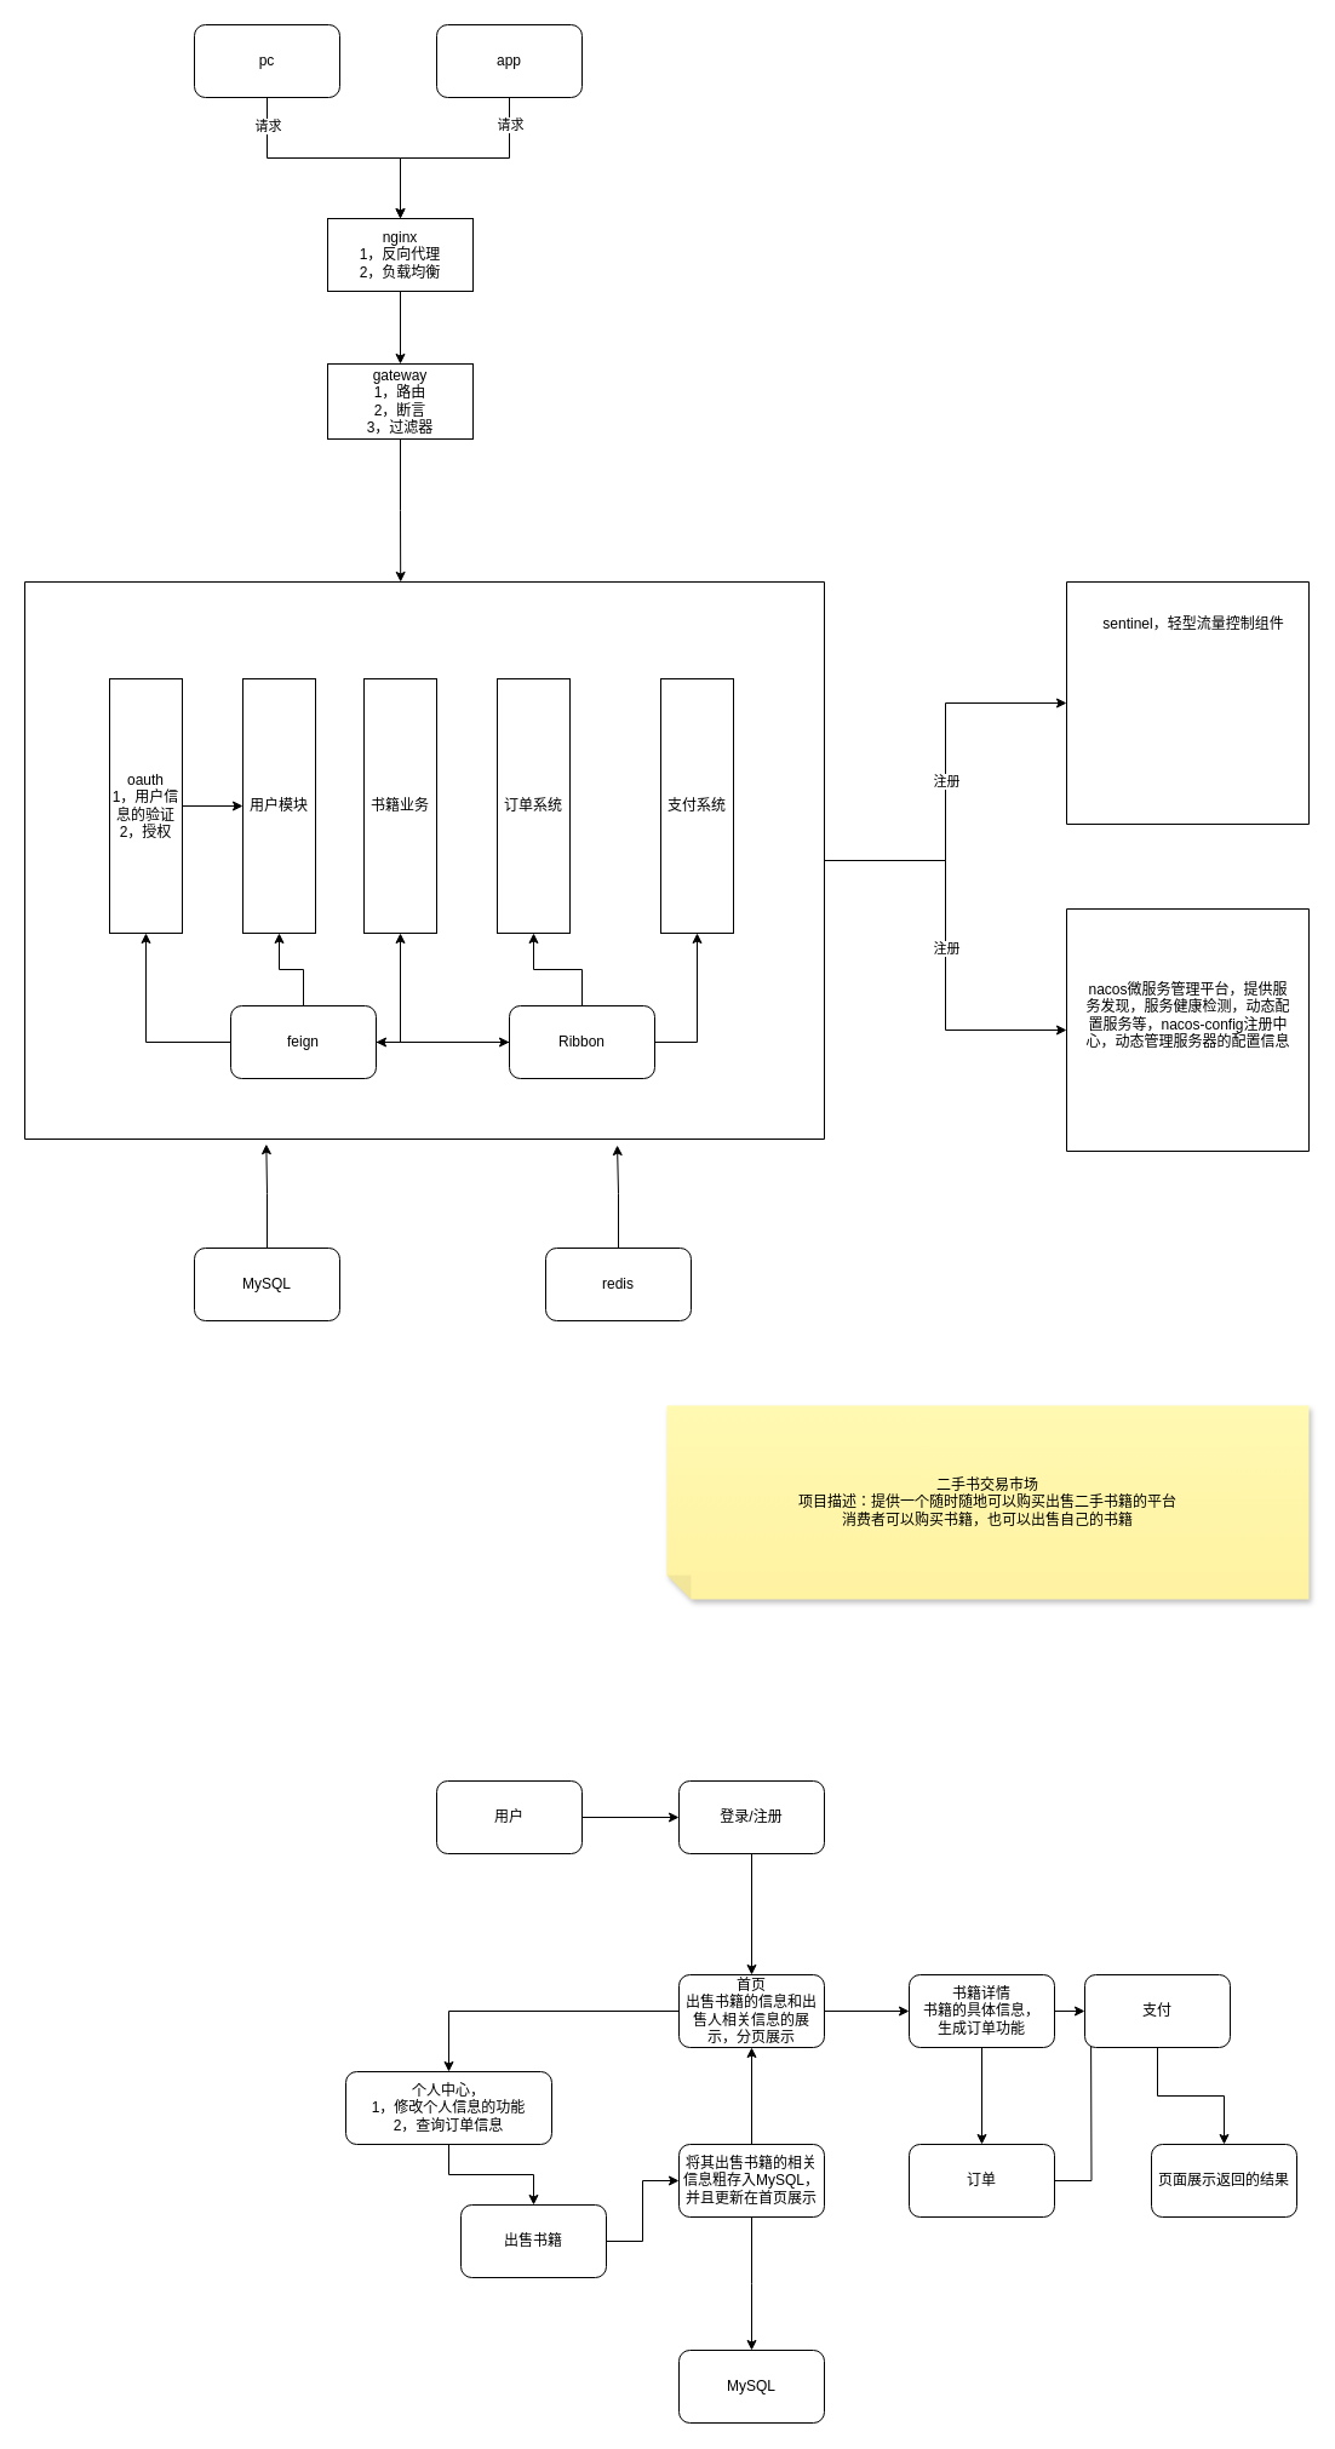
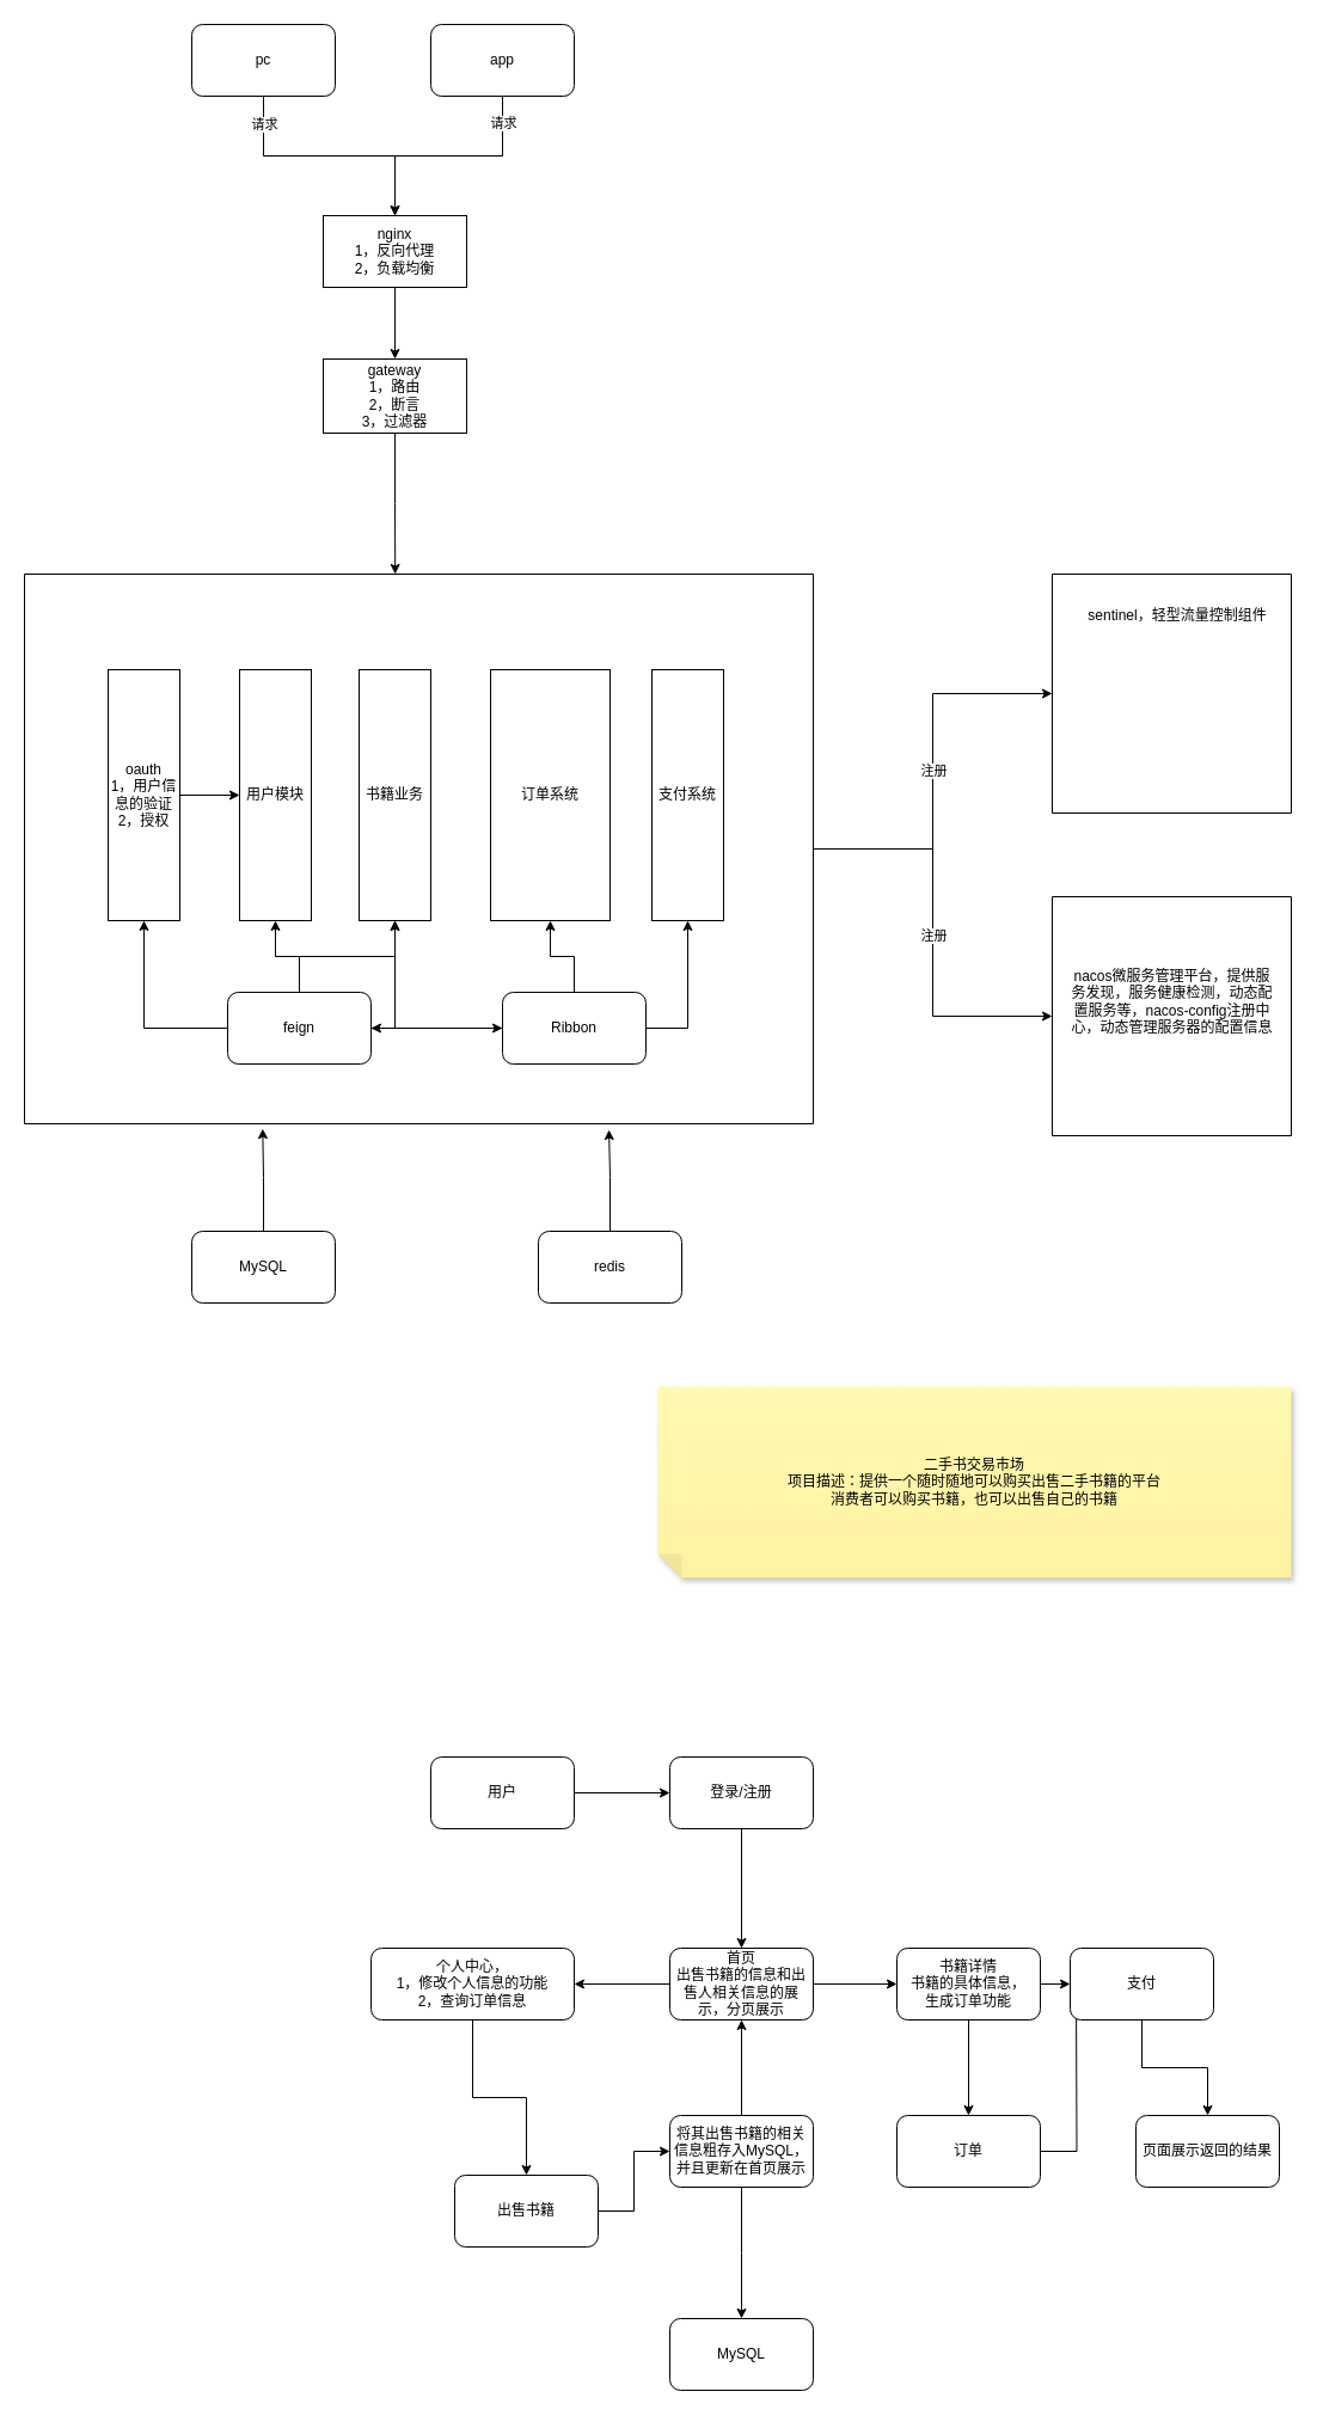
  <mxCell id="0" />
  <mxCell id="1" parent="0" />
  <mxCell id="2" style="edgeStyle=orthogonalEdgeStyle;rounded=0;orthogonalLoop=1;jettySize=auto;html=1;entryX=0.5;entryY=0;entryDx=0;entryDy=0;" parent="1" source="4" target="9" edge="1"><mxGeometry relative="1" as="geometry"><Array as="points"><mxPoint x="220" y="130" /><mxPoint x="330" y="130" /></Array></mxGeometry></mxCell>
  <mxCell id="3" value="请求" style="edgeLabel;html=1;align=center;verticalAlign=middle;resizable=0;points=[];" parent="2" vertex="1" connectable="0"><mxGeometry x="-0.783" relative="1" as="geometry"><mxPoint as="offset" /></mxGeometry></mxCell>
  <mxCell id="4" value="pc" style="rounded=1;whiteSpace=wrap;html=1;" parent="1" vertex="1"><mxGeometry x="160" y="20" width="120" height="60" as="geometry" /></mxCell>
  <mxCell id="5" style="edgeStyle=orthogonalEdgeStyle;rounded=0;orthogonalLoop=1;jettySize=auto;html=1;entryX=0.5;entryY=0;entryDx=0;entryDy=0;" parent="1" source="7" target="9" edge="1"><mxGeometry relative="1" as="geometry" /></mxCell>
  <mxCell id="6" value="请求" style="edgeLabel;html=1;align=center;verticalAlign=middle;resizable=0;points=[];" parent="5" vertex="1" connectable="0"><mxGeometry x="-0.767" relative="1" as="geometry"><mxPoint as="offset" /></mxGeometry></mxCell>
  <mxCell id="7" value="app" style="rounded=1;whiteSpace=wrap;html=1;" parent="1" vertex="1"><mxGeometry x="360" y="20" width="120" height="60" as="geometry" /></mxCell>
  <mxCell id="8" style="edgeStyle=orthogonalEdgeStyle;rounded=0;orthogonalLoop=1;jettySize=auto;html=1;entryX=0.5;entryY=0;entryDx=0;entryDy=0;" parent="1" source="9" target="10" edge="1"><mxGeometry relative="1" as="geometry" /></mxCell>
  <mxCell id="9" value="nginx&lt;br&gt;1，反向代理&lt;br&gt;2，负载均衡" style="rounded=0;whiteSpace=wrap;html=1;" parent="1" vertex="1"><mxGeometry x="270" y="180" width="120" height="60" as="geometry" /></mxCell>
  <mxCell id="10" value="gateway&lt;br&gt;1，路由&lt;br&gt;2，断言&lt;br&gt;3，过滤器" style="rounded=0;whiteSpace=wrap;html=1;" parent="1" vertex="1"><mxGeometry x="270" y="300" width="120" height="62" as="geometry" /></mxCell>
  <mxCell id="11" style="edgeStyle=orthogonalEdgeStyle;rounded=0;orthogonalLoop=1;jettySize=auto;html=1;" parent="1" source="12" target="26" edge="1"><mxGeometry relative="1" as="geometry" /></mxCell>
  <mxCell id="12" value="oauth&lt;br&gt;1，用户信息的验证&lt;br&gt;2，授权" style="rounded=0;whiteSpace=wrap;html=1;" parent="1" vertex="1"><mxGeometry x="90" y="560" width="60" height="210" as="geometry" /></mxCell>
- <mxCell id="13" value="订单系统" style="rounded=0;whiteSpace=wrap;html=1;" parent="1" vertex="1"><mxGeometry x="410" y="560" width="60" height="210" as="geometry" /></mxCell>
+ <mxCell id="13" value="订单系统" style="rounded=0;whiteSpace=wrap;html=1;" parent="1" vertex="1"><mxGeometry x="410" y="560" width="100" height="210" as="geometry" /></mxCell>
  <mxCell id="14" value="支付系统" style="rounded=0;whiteSpace=wrap;html=1;" parent="1" vertex="1"><mxGeometry x="545" y="560" width="60" height="210" as="geometry" /></mxCell>
  <mxCell id="15" style="edgeStyle=orthogonalEdgeStyle;rounded=0;orthogonalLoop=1;jettySize=auto;html=1;" parent="1" source="19" target="30" edge="1"><mxGeometry relative="1" as="geometry"><Array as="points"><mxPoint x="780" y="710" /><mxPoint x="780" y="850" /></Array></mxGeometry></mxCell>
  <mxCell id="16" value="注册" style="edgeLabel;html=1;align=center;verticalAlign=middle;resizable=0;points=[];" parent="15" vertex="1" connectable="0"><mxGeometry x="0.009" relative="1" as="geometry"><mxPoint as="offset" /></mxGeometry></mxCell>
  <mxCell id="17" style="edgeStyle=orthogonalEdgeStyle;rounded=0;orthogonalLoop=1;jettySize=auto;html=1;" parent="1" source="19" target="35" edge="1"><mxGeometry relative="1" as="geometry" /></mxCell>
  <mxCell id="18" value="注册" style="edgeLabel;html=1;align=center;verticalAlign=middle;resizable=0;points=[];" parent="17" vertex="1" connectable="0"><mxGeometry x="0.007" relative="1" as="geometry"><mxPoint as="offset" /></mxGeometry></mxCell>
  <mxCell id="19" value="" style="swimlane;startSize=0;" parent="1" vertex="1"><mxGeometry x="20" y="480" width="660" height="460" as="geometry" /></mxCell>
  <mxCell id="20" style="edgeStyle=orthogonalEdgeStyle;rounded=0;orthogonalLoop=1;jettySize=auto;html=1;entryX=0;entryY=0.5;entryDx=0;entryDy=0;" parent="19" source="22" target="25" edge="1"><mxGeometry relative="1" as="geometry" /></mxCell>
+ <mxCell id="21" style="edgeStyle=orthogonalEdgeStyle;rounded=0;orthogonalLoop=1;jettySize=auto;html=1;entryX=0.5;entryY=1;entryDx=0;entryDy=0;" edge="1" parent="19" source="22" target="28"><mxGeometry relative="1" as="geometry" /></mxCell>
  <mxCell id="22" value="feign" style="rounded=1;whiteSpace=wrap;html=1;" parent="19" vertex="1"><mxGeometry x="170" y="350" width="120" height="60" as="geometry" /></mxCell>
  <mxCell id="23" style="edgeStyle=orthogonalEdgeStyle;rounded=0;orthogonalLoop=1;jettySize=auto;html=1;" parent="19" source="25" target="22" edge="1"><mxGeometry relative="1" as="geometry" /></mxCell>
  <mxCell id="24" style="edgeStyle=orthogonalEdgeStyle;rounded=0;orthogonalLoop=1;jettySize=auto;html=1;entryX=0.5;entryY=1;entryDx=0;entryDy=0;" edge="1" parent="19" source="25" target="28"><mxGeometry relative="1" as="geometry" /></mxCell>
  <mxCell id="25" value="Ribbon" style="rounded=1;whiteSpace=wrap;html=1;" parent="19" vertex="1"><mxGeometry x="400" y="350" width="120" height="60" as="geometry" /></mxCell>
  <mxCell id="26" value="用户模块" style="rounded=0;whiteSpace=wrap;html=1;" parent="19" vertex="1"><mxGeometry x="180" y="80" width="60" height="210" as="geometry" /></mxCell>
  <mxCell id="27" style="edgeStyle=orthogonalEdgeStyle;rounded=0;orthogonalLoop=1;jettySize=auto;html=1;" parent="19" source="22" target="26" edge="1"><mxGeometry relative="1" as="geometry" /></mxCell>
  <mxCell id="28" value="书籍业务" style="rounded=0;whiteSpace=wrap;html=1;" vertex="1" parent="19"><mxGeometry x="280" y="80" width="60" height="210" as="geometry" /></mxCell>
  <mxCell id="29" style="edgeStyle=orthogonalEdgeStyle;rounded=0;orthogonalLoop=1;jettySize=auto;html=1;entryX=0.47;entryY=0;entryDx=0;entryDy=0;entryPerimeter=0;" parent="1" source="10" target="19" edge="1"><mxGeometry relative="1" as="geometry" /></mxCell>
  <mxCell id="30" value="" style="swimlane;startSize=0;" parent="1" vertex="1"><mxGeometry x="880" y="750" width="200" height="200" as="geometry" /></mxCell>
  <mxCell id="31" value="nacos微服务管理平台，提供服务发现，服务健康检测，动态配置服务等，nacos-config注册中心，动态管理服务器的配置信息" style="text;html=1;strokeColor=none;fillColor=none;align=center;verticalAlign=middle;whiteSpace=wrap;rounded=0;" parent="30" vertex="1"><mxGeometry x="13.5" y="15" width="173" height="145" as="geometry" /></mxCell>
  <mxCell id="32" style="edgeStyle=orthogonalEdgeStyle;rounded=0;orthogonalLoop=1;jettySize=auto;html=1;entryX=0.5;entryY=1;entryDx=0;entryDy=0;" parent="1" source="22" target="12" edge="1"><mxGeometry relative="1" as="geometry" /></mxCell>
  <mxCell id="33" style="edgeStyle=orthogonalEdgeStyle;rounded=0;orthogonalLoop=1;jettySize=auto;html=1;" parent="1" source="25" target="13" edge="1"><mxGeometry relative="1" as="geometry" /></mxCell>
  <mxCell id="34" style="edgeStyle=orthogonalEdgeStyle;rounded=0;orthogonalLoop=1;jettySize=auto;html=1;entryX=0.5;entryY=1;entryDx=0;entryDy=0;" parent="1" source="25" target="14" edge="1"><mxGeometry relative="1" as="geometry" /></mxCell>
  <mxCell id="35" value="" style="swimlane;startSize=0;" parent="1" vertex="1"><mxGeometry x="880" y="480" width="200" height="200" as="geometry" /></mxCell>
  <mxCell id="36" value="sentinel，轻型流量控制组件" style="text;html=1;strokeColor=none;fillColor=none;align=center;verticalAlign=middle;whiteSpace=wrap;rounded=0;" parent="35" vertex="1"><mxGeometry x="20" y="20" width="170" height="30" as="geometry" /></mxCell>
  <mxCell id="37" value="MySQL" style="rounded=1;whiteSpace=wrap;html=1;" parent="1" vertex="1"><mxGeometry x="160" y="1030" width="120" height="60" as="geometry" /></mxCell>
  <mxCell id="38" value="redis" style="rounded=1;whiteSpace=wrap;html=1;" parent="1" vertex="1"><mxGeometry x="450" y="1030" width="120" height="60" as="geometry" /></mxCell>
  <mxCell id="39" style="edgeStyle=orthogonalEdgeStyle;rounded=0;orthogonalLoop=1;jettySize=auto;html=1;entryX=0.302;entryY=1.009;entryDx=0;entryDy=0;entryPerimeter=0;" parent="1" source="37" target="19" edge="1"><mxGeometry relative="1" as="geometry" /></mxCell>
  <mxCell id="40" style="edgeStyle=orthogonalEdgeStyle;rounded=0;orthogonalLoop=1;jettySize=auto;html=1;entryX=0.741;entryY=1.011;entryDx=0;entryDy=0;entryPerimeter=0;" parent="1" source="38" target="19" edge="1"><mxGeometry relative="1" as="geometry" /></mxCell>
  <mxCell id="41" value="二手书交易市场&lt;br&gt;项目描述：提供一个随时随地可以购买出售二手书籍的平台&lt;br&gt;消费者可以购买书籍，也可以出售自己的书籍" style="shape=note;whiteSpace=wrap;html=1;backgroundOutline=1;fontColor=#000000;darkOpacity=0.05;fillColor=#FFF9B2;strokeColor=none;fillStyle=solid;direction=west;gradientDirection=north;gradientColor=#FFF2A1;shadow=1;size=20;pointerEvents=1;" parent="1" vertex="1"><mxGeometry x="550" y="1160" width="530" height="160" as="geometry" /></mxCell>
  <mxCell id="42" value="" style="edgeStyle=orthogonalEdgeStyle;rounded=0;orthogonalLoop=1;jettySize=auto;html=1;" parent="1" source="43" target="45" edge="1"><mxGeometry relative="1" as="geometry" /></mxCell>
  <mxCell id="43" value="用户" style="rounded=1;whiteSpace=wrap;html=1;" parent="1" vertex="1"><mxGeometry x="360" y="1470" width="120" height="60" as="geometry" /></mxCell>
  <mxCell id="44" value="" style="edgeStyle=orthogonalEdgeStyle;rounded=0;orthogonalLoop=1;jettySize=auto;html=1;" parent="1" source="45" target="48" edge="1"><mxGeometry relative="1" as="geometry" /></mxCell>
  <mxCell id="45" value="登录/注册" style="whiteSpace=wrap;html=1;rounded=1;" parent="1" vertex="1"><mxGeometry x="560" y="1470" width="120" height="60" as="geometry" /></mxCell>
  <mxCell id="46" style="edgeStyle=orthogonalEdgeStyle;rounded=0;orthogonalLoop=1;jettySize=auto;html=1;" parent="1" source="48" target="51" edge="1"><mxGeometry relative="1" as="geometry" /></mxCell>
  <mxCell id="47" value="" style="edgeStyle=orthogonalEdgeStyle;rounded=0;orthogonalLoop=1;jettySize=auto;html=1;" parent="1" source="48" target="56" edge="1"><mxGeometry relative="1" as="geometry" /></mxCell>
  <mxCell id="48" value="首页&lt;br&gt;出售书籍的信息和出售人相关信息的展示，分页展示" style="whiteSpace=wrap;html=1;rounded=1;" parent="1" vertex="1"><mxGeometry x="560" y="1630" width="120" height="60" as="geometry" /></mxCell>
  <mxCell id="49" value="" style="edgeStyle=orthogonalEdgeStyle;rounded=0;orthogonalLoop=1;jettySize=auto;html=1;" parent="1" source="51" target="53" edge="1"><mxGeometry relative="1" as="geometry" /></mxCell>
  <mxCell id="50" value="" style="edgeStyle=orthogonalEdgeStyle;rounded=0;orthogonalLoop=1;jettySize=auto;html=1;" parent="1" source="51" target="58" edge="1"><mxGeometry relative="1" as="geometry" /></mxCell>
  <mxCell id="51" value="书籍详情&lt;br&gt;书籍的具体信息，&lt;br&gt;生成订单功能" style="rounded=1;whiteSpace=wrap;html=1;" parent="1" vertex="1"><mxGeometry x="750" y="1630" width="120" height="60" as="geometry" /></mxCell>
  <mxCell id="52" style="edgeStyle=orthogonalEdgeStyle;rounded=0;orthogonalLoop=1;jettySize=auto;html=1;" parent="1" source="53" edge="1"><mxGeometry relative="1" as="geometry"><mxPoint x="900" y="1660" as="targetPoint" /></mxGeometry></mxCell>
  <mxCell id="53" value="订单" style="whiteSpace=wrap;html=1;rounded=1;" parent="1" vertex="1"><mxGeometry x="750" y="1770" width="120" height="60" as="geometry" /></mxCell>
  <mxCell id="54" value="页面展示返回的结果" style="whiteSpace=wrap;html=1;rounded=1;" parent="1" vertex="1"><mxGeometry x="950" y="1770" width="120" height="60" as="geometry" /></mxCell>
  <mxCell id="55" value="" style="edgeStyle=orthogonalEdgeStyle;rounded=0;orthogonalLoop=1;jettySize=auto;html=1;" parent="1" source="56" target="60" edge="1"><mxGeometry relative="1" as="geometry" /></mxCell>
- <mxCell id="56" value="个人中心，&lt;br&gt;1，修改个人信息的功能&lt;br&gt;2，查询订单信息" style="whiteSpace=wrap;html=1;rounded=1;" parent="1" vertex="1"><mxGeometry x="285" y="1710" width="170" height="60" as="geometry" /></mxCell>
+ <mxCell id="56" value="个人中心，&lt;br&gt;1，修改个人信息的功能&lt;br&gt;2，查询订单信息" style="whiteSpace=wrap;html=1;rounded=1;" parent="1" vertex="1"><mxGeometry x="310" y="1630" width="170" height="60" as="geometry" /></mxCell>
  <mxCell id="57" style="edgeStyle=orthogonalEdgeStyle;rounded=0;orthogonalLoop=1;jettySize=auto;html=1;entryX=0.5;entryY=0;entryDx=0;entryDy=0;" parent="1" source="58" target="54" edge="1"><mxGeometry relative="1" as="geometry" /></mxCell>
  <mxCell id="58" value="支付" style="whiteSpace=wrap;html=1;rounded=1;" parent="1" vertex="1"><mxGeometry x="895" y="1630" width="120" height="60" as="geometry" /></mxCell>
  <mxCell id="59" value="" style="edgeStyle=orthogonalEdgeStyle;rounded=0;orthogonalLoop=1;jettySize=auto;html=1;" parent="1" source="60" target="63" edge="1"><mxGeometry relative="1" as="geometry" /></mxCell>
  <mxCell id="60" value="出售书籍" style="whiteSpace=wrap;html=1;rounded=1;" parent="1" vertex="1"><mxGeometry x="380" y="1820" width="120" height="60" as="geometry" /></mxCell>
  <mxCell id="61" style="edgeStyle=orthogonalEdgeStyle;rounded=0;orthogonalLoop=1;jettySize=auto;html=1;entryX=0.5;entryY=1;entryDx=0;entryDy=0;" parent="1" source="63" target="48" edge="1"><mxGeometry relative="1" as="geometry" /></mxCell>
  <mxCell id="62" style="edgeStyle=orthogonalEdgeStyle;rounded=0;orthogonalLoop=1;jettySize=auto;html=1;" parent="1" source="63" edge="1"><mxGeometry relative="1" as="geometry"><mxPoint x="620" y="1940" as="targetPoint" /></mxGeometry></mxCell>
  <mxCell id="63" value="将其出售书籍的相关信息粗存入MySQL，并且更新在首页展示" style="whiteSpace=wrap;html=1;rounded=1;" parent="1" vertex="1"><mxGeometry x="560" y="1770" width="120" height="60" as="geometry" /></mxCell>
  <mxCell id="64" value="MySQL" style="rounded=1;whiteSpace=wrap;html=1;" parent="1" vertex="1"><mxGeometry x="560" y="1940" width="120" height="60" as="geometry" /></mxCell>
